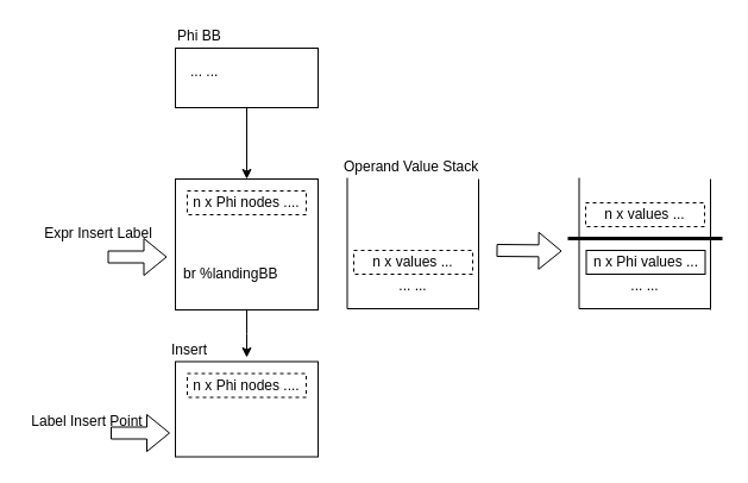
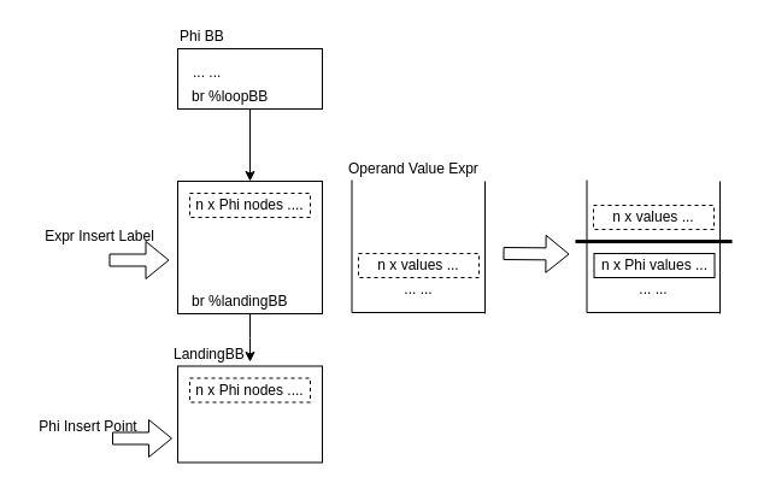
  <mxCell id="0" />
  <mxCell id="1" parent="0" />
  <mxCell id="2" value="" style="edgeStyle=orthogonalEdgeStyle;rounded=0;orthogonalLoop=1;jettySize=auto;html=1;" edge="1" parent="1" source="3" target="12"><mxGeometry relative="1" as="geometry" /></mxCell>
  <mxCell id="3" value="" style="rounded=0;whiteSpace=wrap;html=1;align=left;" parent="1" vertex="1"><mxGeometry x="147" y="40" width="120" height="50" as="geometry" /></mxCell>
  <mxCell id="4" value="&lt;div align=&quot;left&quot;&gt;Phi BB&lt;/div&gt;" style="text;html=1;strokeColor=none;fillColor=none;align=left;verticalAlign=middle;whiteSpace=wrap;rounded=0;" parent="1" vertex="1"><mxGeometry x="147" y="20" width="120" height="20" as="geometry" /></mxCell>
  <mxCell id="5" value="&lt;div align=&quot;left&quot;&gt;... ...&lt;br&gt;&lt;/div&gt;" style="text;html=1;strokeColor=none;fillColor=none;align=left;verticalAlign=middle;whiteSpace=wrap;rounded=0;dashed=1;" parent="1" vertex="1"><mxGeometry x="158" y="50" width="90" height="20" as="geometry" /></mxCell>
  <mxCell id="6" value="" style="rounded=0;whiteSpace=wrap;html=1;align=left;" parent="1" vertex="1"><mxGeometry x="147" y="303.5" width="120" height="80" as="geometry" /></mxCell>
  <mxCell id="7" value="" style="shape=flexArrow;endArrow=classic;html=1;" parent="1" edge="1"><mxGeometry width="50" height="50" relative="1" as="geometry"><mxPoint x="92.5" y="363.5" as="sourcePoint" /><mxPoint x="142.5" y="363.5" as="targetPoint" /></mxGeometry></mxCell>
- <mxCell id="8" value="Label Insert Point" style="text;html=1;strokeColor=none;fillColor=none;align=center;verticalAlign=middle;whiteSpace=wrap;rounded=0;dashed=1;" parent="1" vertex="1"><mxGeometry x="22.5" y="343.5" width="100" height="20" as="geometry" /></mxCell>
+ <mxCell id="8" value="Phi Insert Point" style="text;html=1;strokeColor=none;fillColor=none;align=center;verticalAlign=middle;whiteSpace=wrap;rounded=0;dashed=1;" parent="1" vertex="1"><mxGeometry x="22.5" y="343.5" width="100" height="20" as="geometry" /></mxCell>
+ <mxCell id="9" value="br %loopBB" style="text;html=1;strokeColor=none;fillColor=none;align=left;verticalAlign=middle;whiteSpace=wrap;rounded=0;dashed=1;" parent="1" vertex="1"><mxGeometry x="157" y="70" width="90" height="20" as="geometry" /></mxCell>
  <mxCell id="10" value="n x Phi nodes ...." style="rounded=0;whiteSpace=wrap;html=1;dashed=1;align=center;" parent="1" vertex="1"><mxGeometry x="157" y="313.5" width="100" height="20" as="geometry" /></mxCell>
  <mxCell id="11" value="" style="edgeStyle=orthogonalEdgeStyle;rounded=0;orthogonalLoop=1;jettySize=auto;html=1;" edge="1" parent="1" source="12"><mxGeometry relative="1" as="geometry"><mxPoint x="207" y="300" as="targetPoint" /></mxGeometry></mxCell>
  <mxCell id="12" value="" style="rounded=0;whiteSpace=wrap;html=1;align=left;" parent="1" vertex="1"><mxGeometry x="147" y="150" width="120" height="110" as="geometry" /></mxCell>
  <mxCell id="13" value="" style="shape=flexArrow;endArrow=classic;html=1;" parent="1" edge="1"><mxGeometry width="50" height="50" relative="1" as="geometry"><mxPoint x="90" y="215.5" as="sourcePoint" /><mxPoint x="140" y="215.5" as="targetPoint" /></mxGeometry></mxCell>
  <mxCell id="14" value="Expr Insert Label" style="text;html=1;strokeColor=none;fillColor=none;align=center;verticalAlign=middle;whiteSpace=wrap;rounded=0;dashed=1;" parent="1" vertex="1"><mxGeometry x="20" y="185.5" width="125" height="20" as="geometry" /></mxCell>
  <mxCell id="15" value="" style="endArrow=none;html=1;" parent="1" edge="1"><mxGeometry width="50" height="50" relative="1" as="geometry"><mxPoint x="291.5" y="259" as="sourcePoint" /><mxPoint x="291.5" y="149" as="targetPoint" /></mxGeometry></mxCell>
  <mxCell id="16" value="" style="endArrow=none;html=1;" parent="1" edge="1"><mxGeometry width="50" height="50" relative="1" as="geometry"><mxPoint x="402" y="260" as="sourcePoint" /><mxPoint x="402" y="150" as="targetPoint" /></mxGeometry></mxCell>
  <mxCell id="17" value="" style="endArrow=none;html=1;" parent="1" edge="1"><mxGeometry width="50" height="50" relative="1" as="geometry"><mxPoint x="291.5" y="259" as="sourcePoint" /><mxPoint x="402" y="259" as="targetPoint" /></mxGeometry></mxCell>
- <mxCell id="18" value="Operand Value Stack" style="text;html=1;strokeColor=none;fillColor=none;align=left;verticalAlign=middle;whiteSpace=wrap;rounded=0;" parent="1" vertex="1"><mxGeometry x="287" y="130" width="120" height="20" as="geometry" /></mxCell>
+ <mxCell id="18" value="Operand Value Expr" style="text;html=1;strokeColor=none;fillColor=none;align=left;verticalAlign=middle;whiteSpace=wrap;rounded=0;" parent="1" vertex="1"><mxGeometry x="287" y="130" width="120" height="20" as="geometry" /></mxCell>
  <mxCell id="19" value="&lt;div&gt;... ...&lt;br&gt;&lt;/div&gt;" style="text;html=1;strokeColor=none;fillColor=none;align=center;verticalAlign=middle;whiteSpace=wrap;rounded=0;dashed=1;" parent="1" vertex="1"><mxGeometry x="302" y="230" width="90" height="20" as="geometry" /></mxCell>
  <mxCell id="20" value="n x values ..." style="rounded=0;whiteSpace=wrap;html=1;dashed=1;align=center;" parent="1" vertex="1"><mxGeometry x="297" y="210" width="100" height="20" as="geometry" /></mxCell>
  <mxCell id="21" value="" style="endArrow=none;html=1;" parent="1" edge="1"><mxGeometry width="50" height="50" relative="1" as="geometry"><mxPoint x="486.5" y="259" as="sourcePoint" /><mxPoint x="486.5" y="149" as="targetPoint" /></mxGeometry></mxCell>
  <mxCell id="22" value="" style="endArrow=none;html=1;" parent="1" edge="1"><mxGeometry width="50" height="50" relative="1" as="geometry"><mxPoint x="597" y="260" as="sourcePoint" /><mxPoint x="597" y="150" as="targetPoint" /></mxGeometry></mxCell>
  <mxCell id="23" value="" style="endArrow=none;html=1;" parent="1" edge="1"><mxGeometry width="50" height="50" relative="1" as="geometry"><mxPoint x="486.5" y="259" as="sourcePoint" /><mxPoint x="597" y="259" as="targetPoint" /></mxGeometry></mxCell>
  <mxCell id="24" value="&lt;div&gt;... ...&lt;br&gt;&lt;/div&gt;" style="text;html=1;strokeColor=none;fillColor=none;align=center;verticalAlign=middle;whiteSpace=wrap;rounded=0;dashed=1;" parent="1" vertex="1"><mxGeometry x="497" y="230" width="90" height="20" as="geometry" /></mxCell>
  <mxCell id="25" value="" style="endArrow=none;html=1;strokeWidth=3;" parent="1" edge="1"><mxGeometry width="50" height="50" relative="1" as="geometry"><mxPoint x="477" y="200" as="sourcePoint" /><mxPoint x="607" y="200" as="targetPoint" /></mxGeometry></mxCell>
  <mxCell id="26" value="n x Phi values ..." style="rounded=0;whiteSpace=wrap;html=1;dashed=0;align=center;" parent="1" vertex="1"><mxGeometry x="492.5" y="210" width="100" height="20" as="geometry" /></mxCell>
  <mxCell id="27" value="n x values ..." style="rounded=0;whiteSpace=wrap;html=1;dashed=1;align=center;" parent="1" vertex="1"><mxGeometry x="492" y="170" width="100" height="20" as="geometry" /></mxCell>
  <mxCell id="28" value="n x Phi nodes ...." style="rounded=0;whiteSpace=wrap;html=1;dashed=1;align=center;" vertex="1" parent="1"><mxGeometry x="157" y="160" width="100" height="20" as="geometry" /></mxCell>
- <mxCell id="29" value="br %landingBB" style="text;html=1;strokeColor=none;fillColor=none;align=left;verticalAlign=middle;whiteSpace=wrap;rounded=0;dashed=1;" vertex="1" parent="1"><mxGeometry x="152" y="220" width="90" height="20" as="geometry" /></mxCell>
- <mxCell id="30" value="Insert" style="text;html=1;strokeColor=none;fillColor=none;align=left;verticalAlign=middle;whiteSpace=wrap;rounded=0;" vertex="1" parent="1"><mxGeometry x="142" y="283.5" width="120" height="20" as="geometry" /></mxCell>
+ <mxCell id="29" value="br %landingBB" style="text;html=1;strokeColor=none;fillColor=none;align=left;verticalAlign=middle;whiteSpace=wrap;rounded=0;dashed=1;" vertex="1" parent="1"><mxGeometry x="157" y="240" width="90" height="20" as="geometry" /></mxCell>
+ <mxCell id="30" value="LandingBB" style="text;html=1;strokeColor=none;fillColor=none;align=left;verticalAlign=middle;whiteSpace=wrap;rounded=0;" vertex="1" parent="1"><mxGeometry x="142" y="283.5" width="120" height="20" as="geometry" /></mxCell>
  <mxCell id="31" value="" style="shape=flexArrow;endArrow=classic;html=1;" edge="1" parent="1"><mxGeometry width="50" height="50" relative="1" as="geometry"><mxPoint x="417" y="210" as="sourcePoint" /><mxPoint x="472" y="210.5" as="targetPoint" /></mxGeometry></mxCell>
